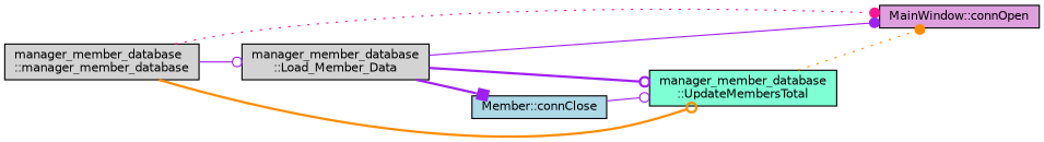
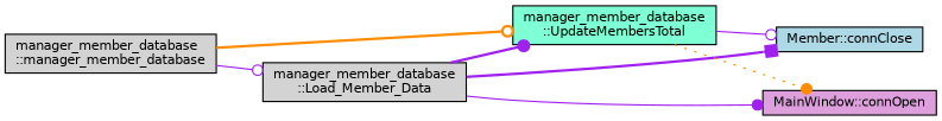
  digraph {
    rankdir=LR
    node [color=black fillcolor=lightgrey fontname=Helvetica fontsize=10 shape=record style=filled]
    edge [arrowhead=odot color=purple fontname=Helvetica fontsize=10 labelfontname=Helvetica labelfontsize=10 style=solid]
    n1 [fontcolor=black height=0.2 label="manager_member_database\l::manager_member_database" width=0.4]
    n2 [fillcolor=plum height=0.2 label="MainWindow::connOpen" width=0.4]
    n3 [height=0.2 label="manager_member_database\l::Load_Member_Data" width=0.4]
    n4 [fillcolor=aquamarine height=0.2 label="manager_member_database\l::UpdateMembersTotal" width=0.4]
    n5 [fillcolor=lightblue height=0.2 label="Member::connClose" width=0.4]
-   n1 -> n2 [arrowhead=dot color=deeppink style=dotted]
    n1 -> n3
    n1 -> n4 [color=darkorange style=bold]
    n3 -> n2 [arrowhead=dot]
-   n3 -> n4 [style=bold]
+   n3 -> n4 [arrowhead=dot style=bold]
    n3 -> n5 [arrowhead=box style=bold]
    n4 -> n2 [arrowhead=dot color=darkorange style=dotted]
-   n5 -> n4
+   n4 -> n5
  }
